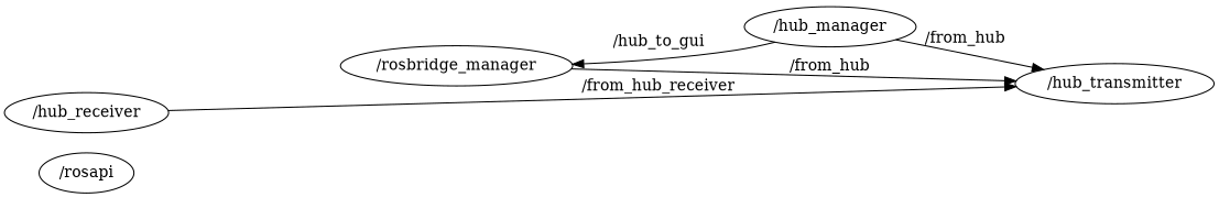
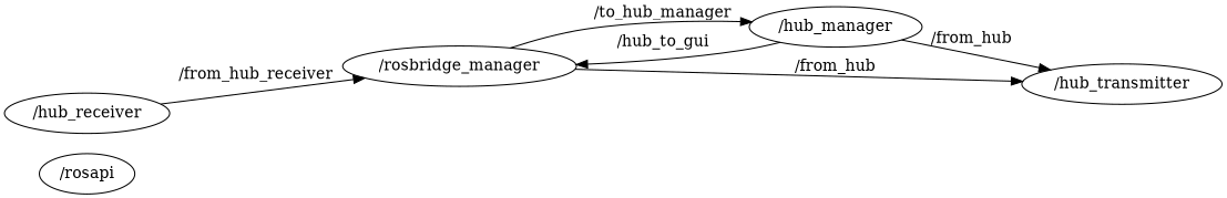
  digraph {
    compound=True
    rank=same
    rankdir=LR
    ranksep=0.2
    node [shape=ellipse]
    edge [penwidth=1]
    n1 [height=0.5 label="/rosapi" width=0.95686]
    n2 [height=0.5 label="/hub_receiver" width=1.6429]
    n3 [height=0.5 label="/rosbridge_manager" width=2.4373]
    n4 [height=0.5 label="/hub_manager" width=1.7151]
    n5 [height=0.5 label="/hub_transmitter" width=1.9318]
-   n2 -> n5 [label="/from_hub_receiver"]
+   n2 -> n3 [label="/from_hub_receiver"]
+   n3 -> n4 [label="/to_hub_manager"]
    n3 -> n5 [label="/from_hub"]
    n4 -> n3 [label="/hub_to_gui"]
    n4 -> n5 [label="/from_hub"]
  }
